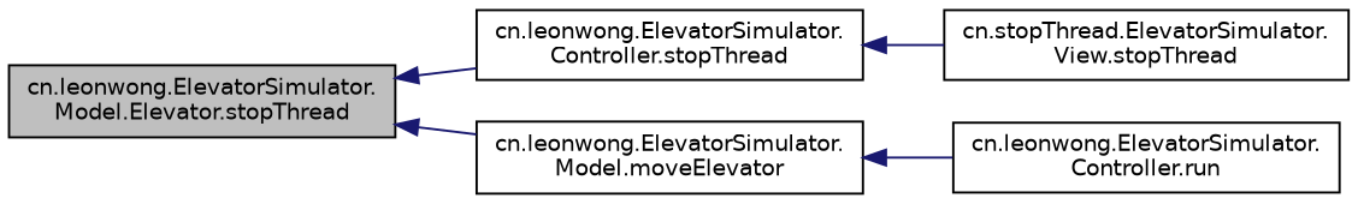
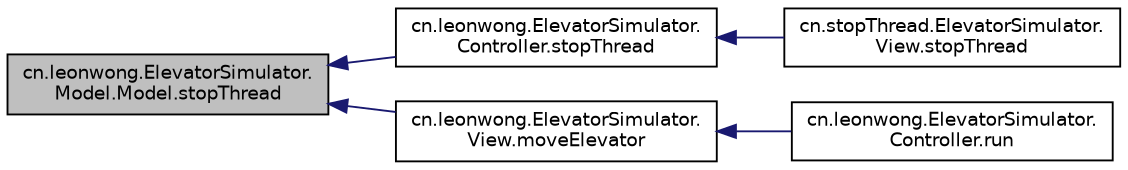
  digraph {
    rankdir=LR
    node [color=black fillcolor=white fontname=Helvetica fontsize=10 shape=record style=filled]
    edge [color=midnightblue dir=back fontname=Helvetica fontsize=10 labelfontname=Helvetica labelfontsize=10 style=solid]
-   n1 [fillcolor=grey75 fontcolor=black height=0.2 label="cn.leonwong.ElevatorSimulator.\lModel.Elevator.stopThread" width=0.4]
+   n1 [fillcolor=grey75 fontcolor=black height=0.2 label="cn.leonwong.ElevatorSimulator.\lModel.Model.stopThread" width=0.4]
    n2 [height=0.2 label="cn.leonwong.ElevatorSimulator.\lController.stopThread" width=0.4]
-   n3 [height=0.2 label="cn.leonwong.ElevatorSimulator.\lModel.moveElevator" width=0.4]
+   n3 [height=0.2 label="cn.leonwong.ElevatorSimulator.\lView.moveElevator" width=0.4]
    n4 [height=0.2 label="cn.stopThread.ElevatorSimulator.\lView.stopThread" width=0.4]
    n5 [height=0.2 label="cn.leonwong.ElevatorSimulator.\lController.run" width=0.4]
    n1 -> n2
    n1 -> n3
    n2 -> n4
    n3 -> n5
  }
